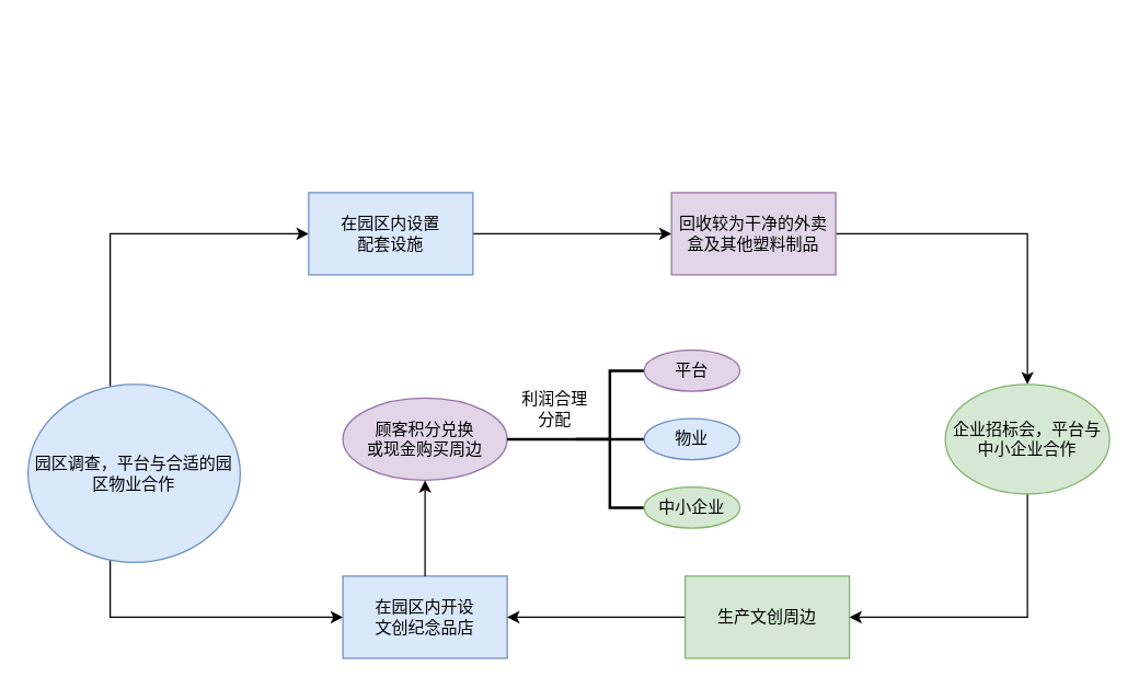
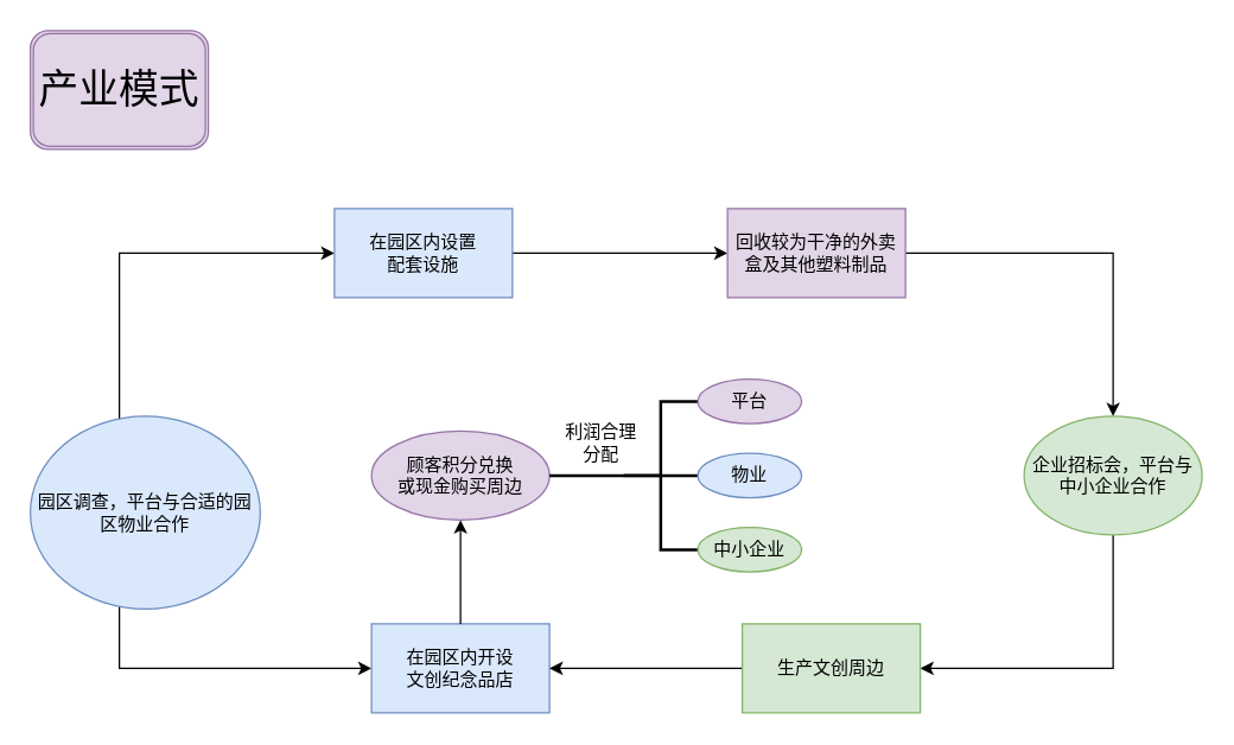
  <mxCell id="0" />
  <mxCell id="1" parent="0" />
+ <mxCell id="2" value="&lt;span style=&quot;font-size: 27px ; white-space: normal&quot;&gt;产业模式&lt;/span&gt;" style="shape=ext;double=1;rounded=1;whiteSpace=wrap;html=1;fillColor=#e1d5e7;strokeColor=#9673a6;" parent="1" vertex="1"><mxGeometry x="20" y="20" width="120" height="80" as="geometry" /></mxCell>
  <mxCell id="3" value="" style="edgeStyle=orthogonalEdgeStyle;rounded=0;orthogonalLoop=1;jettySize=auto;html=1;entryX=0;entryY=0.5;entryDx=0;entryDy=0;" parent="1" source="5" target="8" edge="1"><mxGeometry relative="1" as="geometry"><mxPoint x="250.429" y="167.429" as="targetPoint" /><Array as="points"><mxPoint x="80" y="170" /></Array></mxGeometry></mxCell>
  <mxCell id="4" value="" style="edgeStyle=orthogonalEdgeStyle;rounded=0;orthogonalLoop=1;jettySize=auto;html=1;entryX=0;entryY=0.5;entryDx=0;entryDy=0;" parent="1" source="5" target="6" edge="1"><mxGeometry relative="1" as="geometry"><mxPoint x="248.038" y="350" as="targetPoint" /><Array as="points"><mxPoint x="80" y="450" /><mxPoint x="250" y="450" /></Array></mxGeometry></mxCell>
  <mxCell id="5" value="园区调查，平台与合适的园区物业合作" style="ellipse;whiteSpace=wrap;html=1;fillColor=#dae8fc;strokeColor=#6c8ebf;" parent="1" vertex="1"><mxGeometry x="20" y="280" width="155" height="130" as="geometry" /></mxCell>
  <mxCell id="6" value="在园区内开设&lt;br&gt;文创纪念品店" style="rounded=0;whiteSpace=wrap;html=1;fillColor=#dae8fc;strokeColor=#6c8ebf;" parent="1" vertex="1"><mxGeometry x="250" y="420" width="120" height="60" as="geometry" /></mxCell>
  <mxCell id="7" value="" style="edgeStyle=orthogonalEdgeStyle;rounded=0;orthogonalLoop=1;jettySize=auto;html=1;" parent="1" source="8" target="10" edge="1"><mxGeometry relative="1" as="geometry" /></mxCell>
  <mxCell id="8" value="在园区内设置&lt;br&gt;配套设施" style="rounded=0;whiteSpace=wrap;html=1;fillColor=#dae8fc;strokeColor=#6c8ebf;" parent="1" vertex="1"><mxGeometry x="225" y="140" width="120" height="60" as="geometry" /></mxCell>
  <mxCell id="9" value="" style="edgeStyle=orthogonalEdgeStyle;rounded=0;orthogonalLoop=1;jettySize=auto;html=1;entryX=0.5;entryY=0;entryDx=0;entryDy=0;" parent="1" source="10" target="12" edge="1"><mxGeometry relative="1" as="geometry"><mxPoint x="750.286" y="220" as="targetPoint" /></mxGeometry></mxCell>
  <mxCell id="10" value="回收较为干净的外卖盒及其他塑料制品" style="rounded=0;whiteSpace=wrap;html=1;fillColor=#e1d5e7;strokeColor=#9673a6;" parent="1" vertex="1"><mxGeometry x="490" y="140" width="120" height="60" as="geometry" /></mxCell>
  <mxCell id="11" value="" style="edgeStyle=orthogonalEdgeStyle;rounded=0;orthogonalLoop=1;jettySize=auto;html=1;entryX=1;entryY=0.5;entryDx=0;entryDy=0;" parent="1" source="12" target="14" edge="1"><mxGeometry relative="1" as="geometry"><mxPoint x="650" y="450" as="targetPoint" /><Array as="points"><mxPoint x="750" y="450" /></Array></mxGeometry></mxCell>
  <mxCell id="12" value="企业招标会，平台与中小企业合作" style="ellipse;whiteSpace=wrap;html=1;fillColor=#d5e8d4;strokeColor=#82b366;" parent="1" vertex="1"><mxGeometry x="690" y="280" width="120" height="80" as="geometry" /></mxCell>
  <mxCell id="13" value="" style="edgeStyle=orthogonalEdgeStyle;rounded=0;orthogonalLoop=1;jettySize=auto;html=1;entryX=1;entryY=0.5;entryDx=0;entryDy=0;" parent="1" source="14" target="6" edge="1"><mxGeometry relative="1" as="geometry"><mxPoint x="420" y="450" as="targetPoint" /></mxGeometry></mxCell>
  <mxCell id="14" value="生产文创周边" style="rounded=0;whiteSpace=wrap;html=1;fillColor=#d5e8d4;strokeColor=#82b366;" parent="1" vertex="1"><mxGeometry x="500" y="420" width="120" height="60" as="geometry" /></mxCell>
  <mxCell id="15" value="" style="endArrow=classic;html=1;exitX=0.5;exitY=0;exitDx=0;exitDy=0;entryX=0.5;entryY=1;entryDx=0;entryDy=0;" parent="1" source="6" target="16" edge="1"><mxGeometry width="50" height="50" relative="1" as="geometry"><mxPoint x="20" y="550" as="sourcePoint" /><mxPoint x="310" y="380" as="targetPoint" /></mxGeometry></mxCell>
  <mxCell id="16" value="顾客积分兑换&lt;br&gt;或现金购买周边" style="ellipse;whiteSpace=wrap;html=1;fillColor=#e1d5e7;strokeColor=#9673a6;" parent="1" vertex="1"><mxGeometry x="250" y="290" width="120" height="60" as="geometry" /></mxCell>
  <mxCell id="17" value="" style="strokeWidth=2;html=1;shape=mxgraph.flowchart.annotation_2;align=left;pointerEvents=1" parent="1" vertex="1"><mxGeometry x="420" y="270" width="50" height="100" as="geometry" /></mxCell>
  <mxCell id="18" value="" style="endArrow=none;html=1;exitX=1;exitY=0.5;exitDx=0;exitDy=0;entryX=1;entryY=0.5;entryDx=0;entryDy=0;entryPerimeter=0;strokeWidth=2;" parent="1" source="16" target="17" edge="1"><mxGeometry width="50" height="50" relative="1" as="geometry"><mxPoint x="20" y="550" as="sourcePoint" /><mxPoint x="70" y="500" as="targetPoint" /></mxGeometry></mxCell>
  <mxCell id="19" value="利润合理分配" style="text;html=1;strokeColor=none;fillColor=none;align=center;verticalAlign=middle;whiteSpace=wrap;rounded=0;" parent="1" vertex="1"><mxGeometry x="380" y="280" width="50" height="35" as="geometry" /></mxCell>
  <mxCell id="20" value="平台" style="ellipse;whiteSpace=wrap;html=1;fillColor=#e1d5e7;strokeColor=#9673a6;" parent="1" vertex="1"><mxGeometry x="470" y="255" width="70" height="30" as="geometry" /></mxCell>
  <mxCell id="21" value="物业" style="ellipse;whiteSpace=wrap;html=1;fillColor=#dae8fc;strokeColor=#6c8ebf;" parent="1" vertex="1"><mxGeometry x="470" y="305" width="70" height="30" as="geometry" /></mxCell>
  <mxCell id="22" value="中小企业" style="ellipse;whiteSpace=wrap;html=1;fillColor=#d5e8d4;strokeColor=#82b366;" parent="1" vertex="1"><mxGeometry x="470" y="355" width="70" height="30" as="geometry" /></mxCell>
